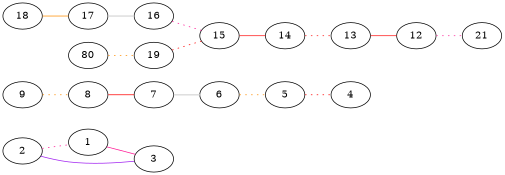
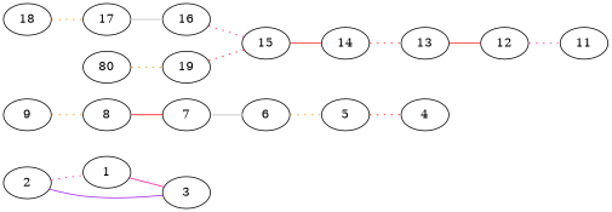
  graph {
    rankdir=LR
    edge [color=red style=dotted]
    2
    1
    3
    5
    4
    6
    7
    8
    9
    12
-   11 [label=21]
+   11
    13
    14
    15
    16
    17
    18
    19
    n19 [label=80]
    2 -- 1 [color=deeppink]
    1 -- 3 [color=deeppink style=solid]
    3 -- 2 [color=purple style=solid]
    5 -- 4
    6 -- 5 [color=darkorange]
    7 -- 6 [color="#DDDDDD" style=bold]
    8 -- 7 [style=solid]
    9 -- 8 [color=darkorange]
    12 -- 11 [color=deeppink]
    13 -- 12 [style=solid]
    14 -- 13
    15 -- 14 [style=solid]
    16 -- 15 [color=deeppink]
    17 -- 16 [color="#DDDDDD" style=bold]
-   18 -- 17 [color=darkorange style=solid]
+   18 -- 17 [color=darkorange]
    19 -- 15
    n19 -- 19 [color=darkorange]
  }
